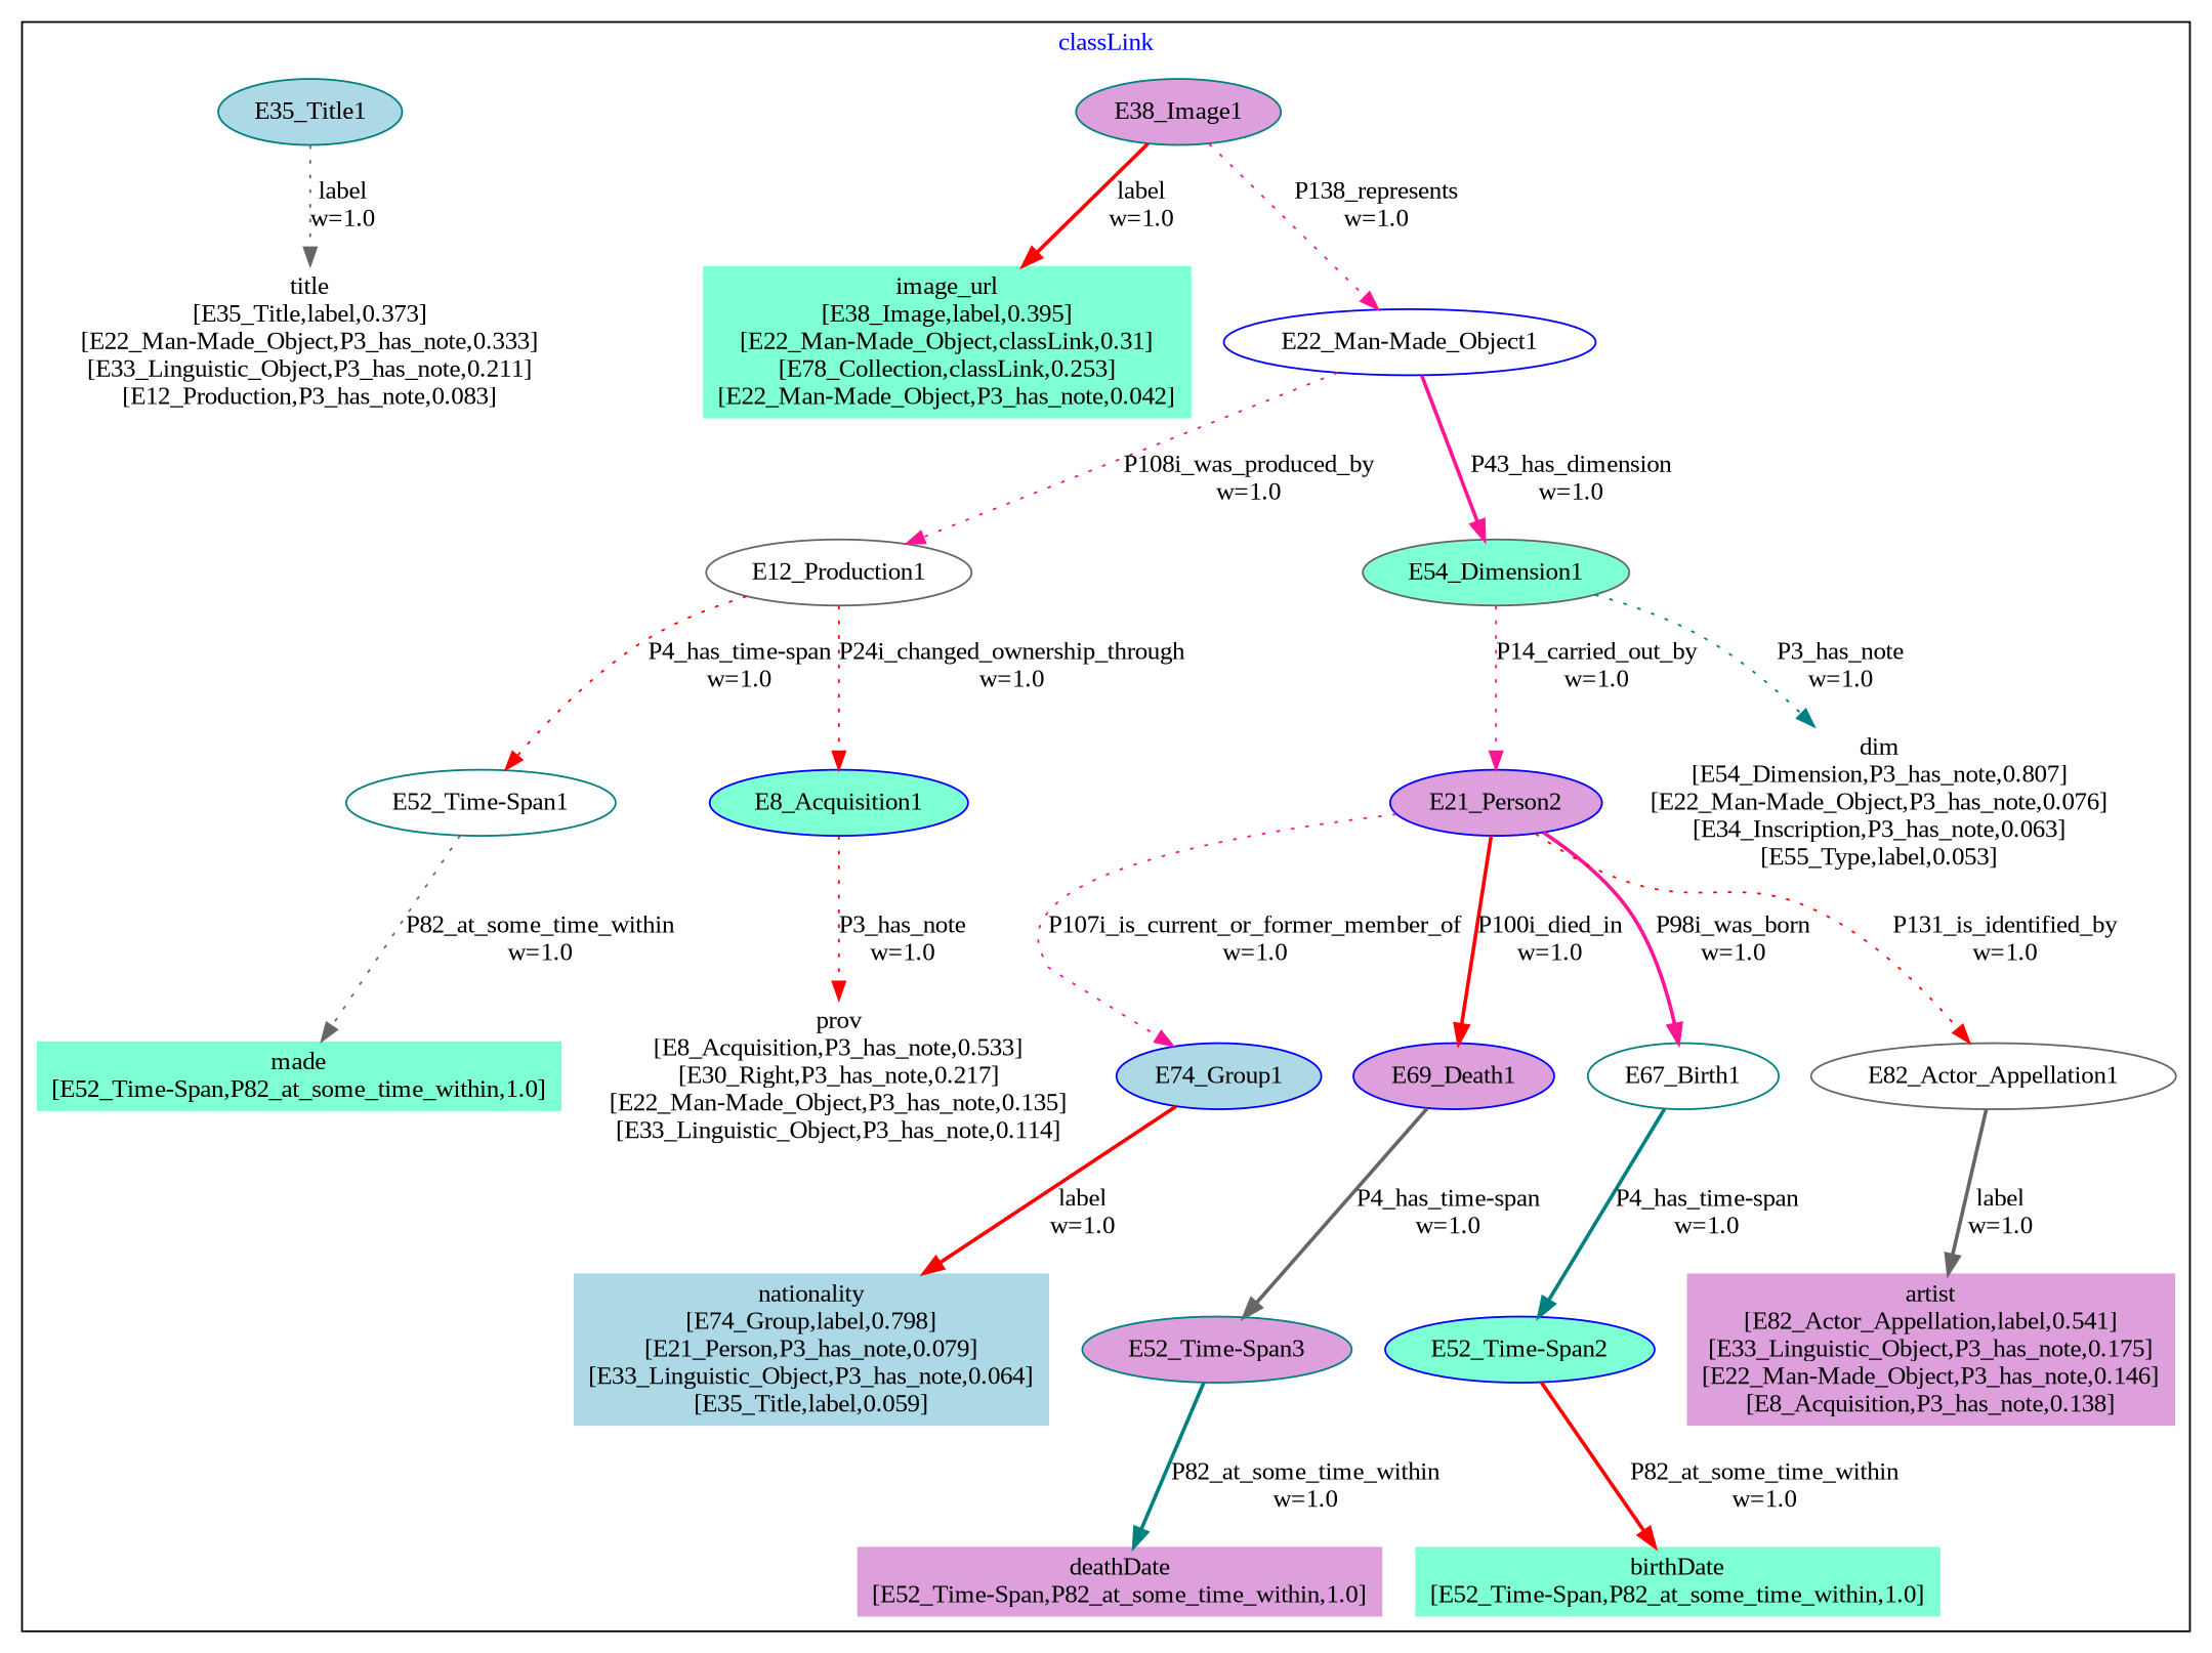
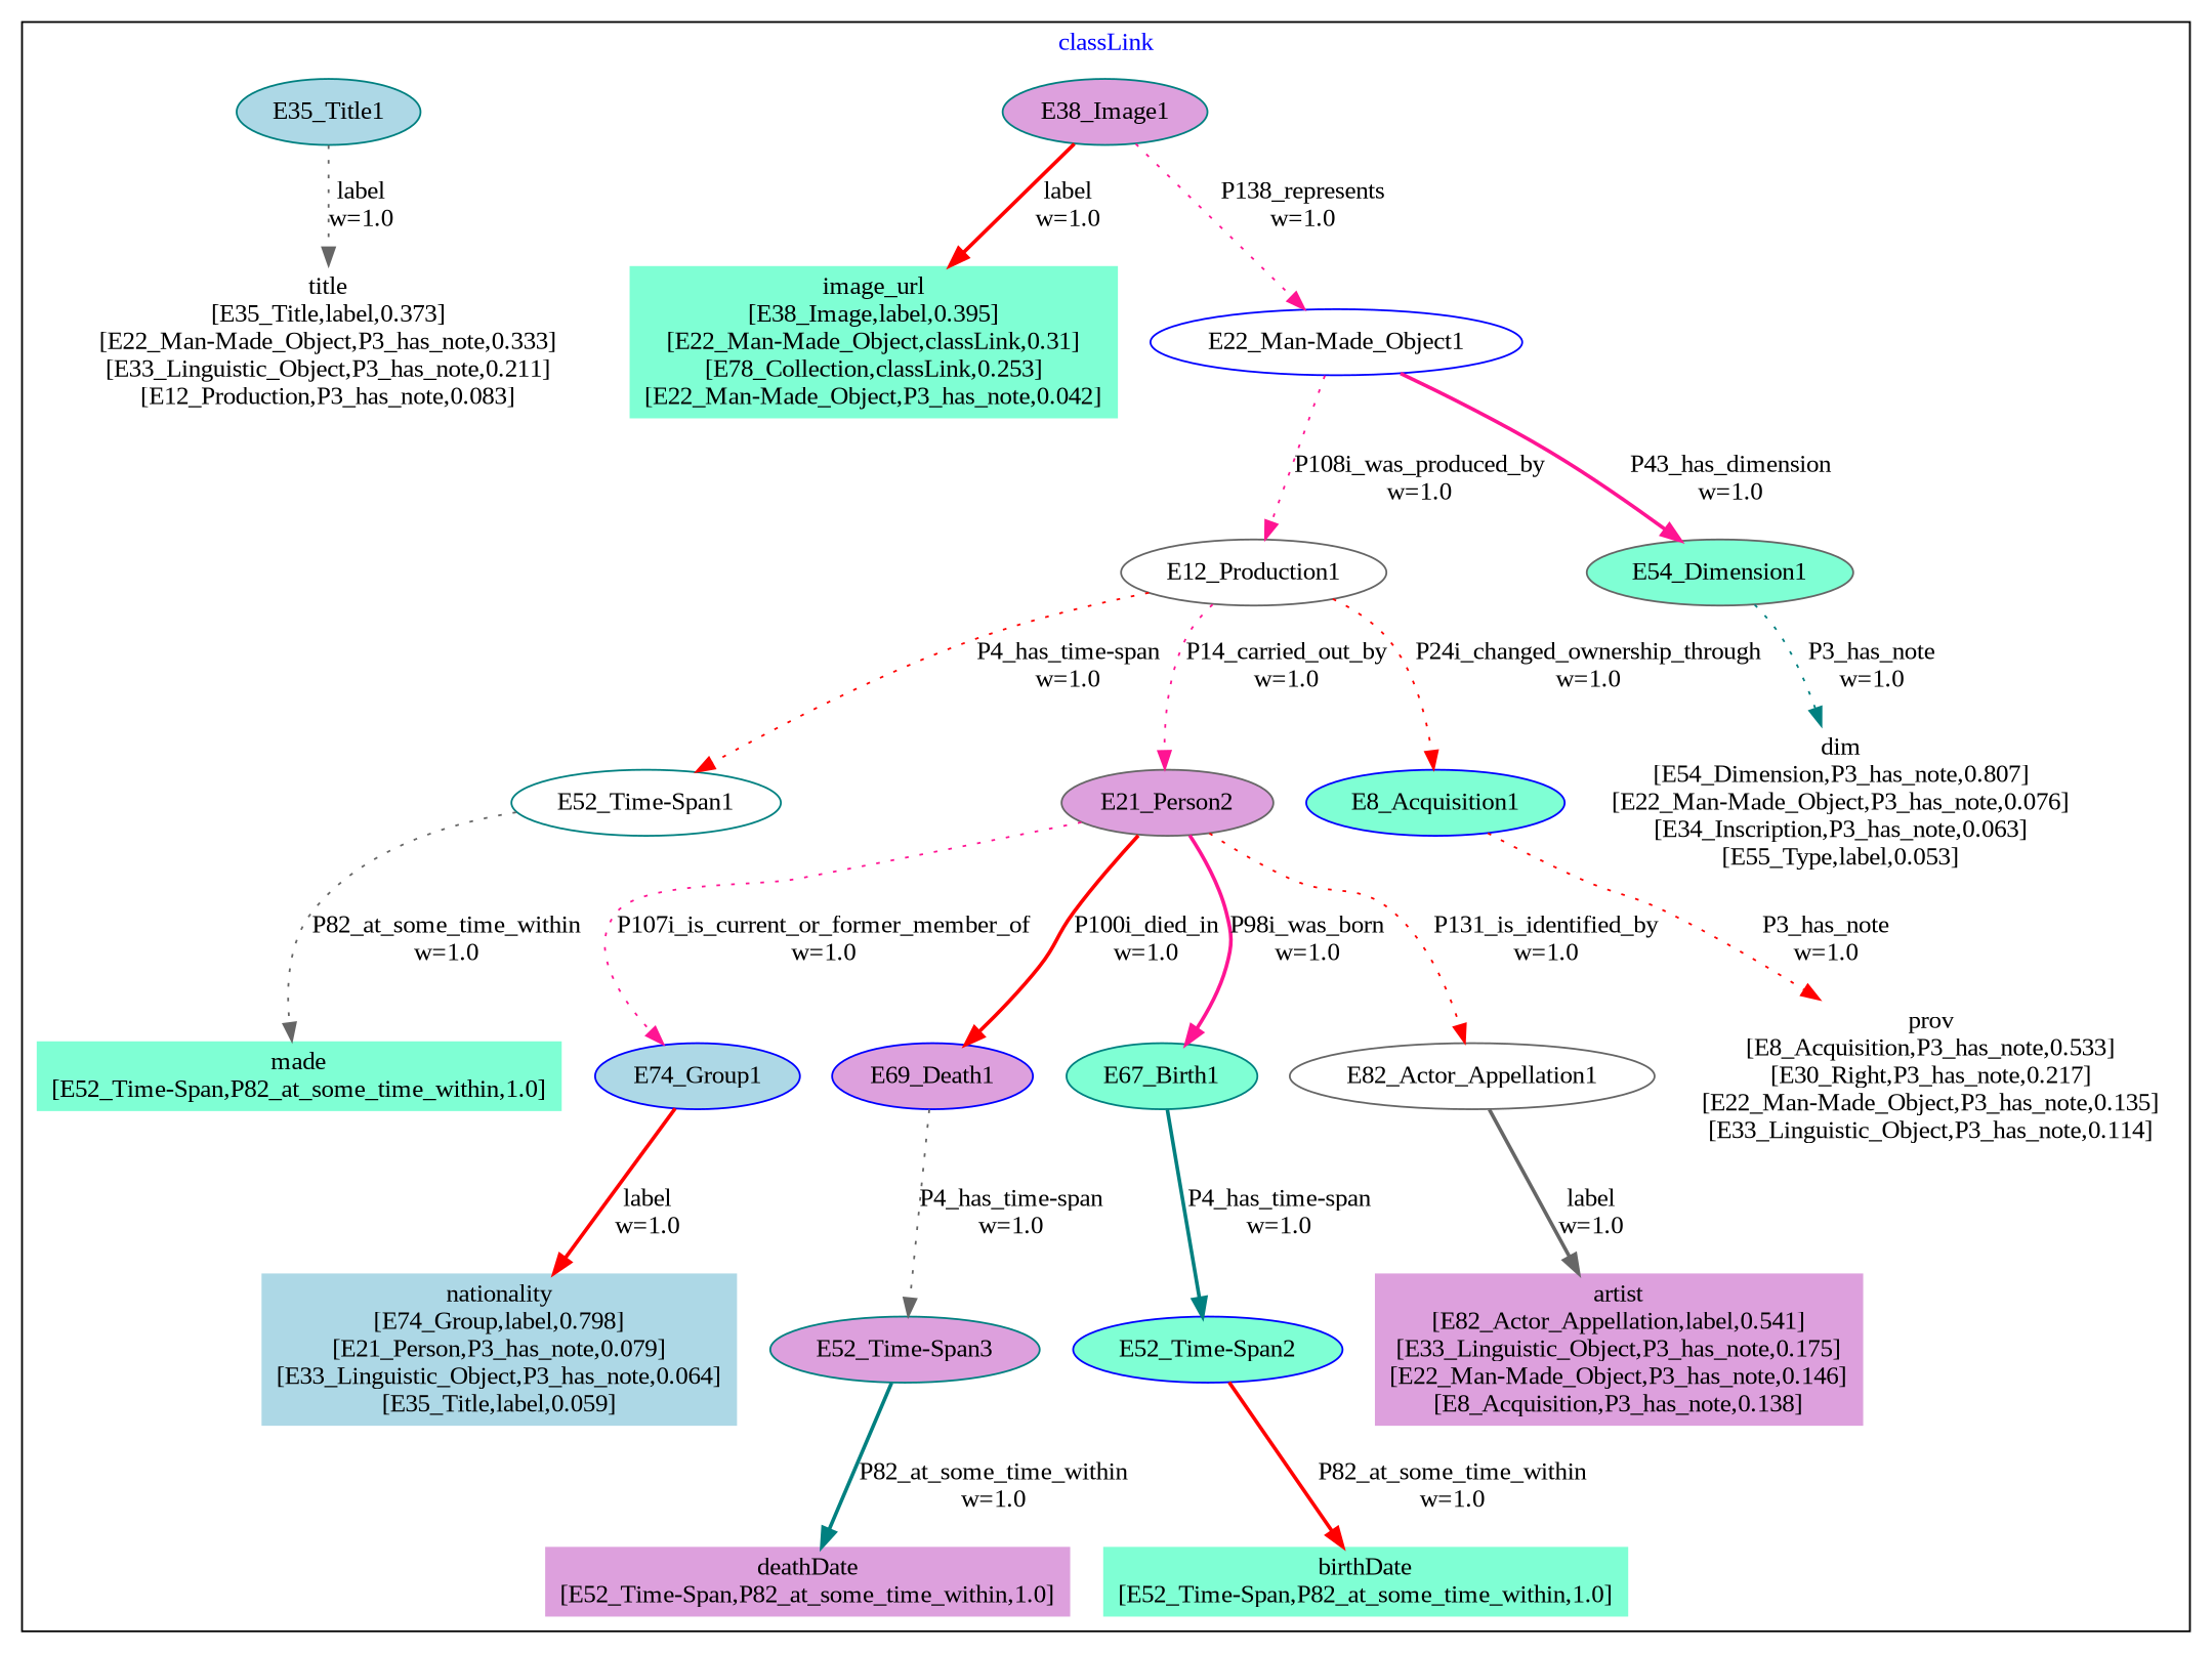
  digraph {
    fontcolor=blue
    fontname="Liberation Serif"
    remincross=true
    node [color=blue fillcolor=white fontname="Liberation Serif" style=filled]
    edge [color=red fontcolor=black fontname="Liberation Serif" style=dotted]
    n1 [color=teal label="E52_Time-Span1"]
    n2 [color=teal fillcolor=aquamarine label="made\n[E52_Time-Span,P82_at_some_time_within,1.0]" shape=plaintext]
    n3 [fillcolor=lightblue label=E74_Group1]
    n4 [color=gray40 fillcolor=lightblue label="nationality\n[E74_Group,label,0.798]\n[E21_Person,P3_has_note,0.079]\n[E33_Linguistic_Object,P3_has_note,0.064]\n[E35_Title,label,0.059]" shape=plaintext]
    n5 [color=gray40 label=E12_Production1]
-   n6 [fillcolor=plum label=E21_Person2]
+   n6 [color=gray40 fillcolor=plum label=E21_Person2]
    n7 [color=teal fillcolor=plum label="E52_Time-Span3"]
    n8 [color=teal fillcolor=plum label="deathDate\n[E52_Time-Span,P82_at_some_time_within,1.0]" shape=plaintext]
    n9 [fillcolor=plum label=E69_Death1]
    n10 [fillcolor=aquamarine label="E52_Time-Span2"]
    n11 [fillcolor=aquamarine label="birthDate\n[E52_Time-Span,P82_at_some_time_within,1.0]" shape=plaintext]
-   n12 [color=teal label=E67_Birth1]
+   n12 [color=teal fillcolor=aquamarine label=E67_Birth1]
    n13 [color=teal fillcolor=plum label=E38_Image1]
    n14 [fillcolor=aquamarine label="image_url\n[E38_Image,label,0.395]\n[E22_Man-Made_Object,classLink,0.31]\n[E78_Collection,classLink,0.253]\n[E22_Man-Made_Object,P3_has_note,0.042]" shape=plaintext]
    n15 [label="E22_Man-Made_Object1"]
    n16 [color=gray40 label=E82_Actor_Appellation1]
    n17 [color=gray40 fillcolor=plum label="artist\n[E82_Actor_Appellation,label,0.541]\n[E33_Linguistic_Object,P3_has_note,0.175]\n[E22_Man-Made_Object,P3_has_note,0.146]\n[E8_Acquisition,P3_has_note,0.138]" shape=plaintext]
    n18 [color=teal fillcolor=lightblue label=E35_Title1]
    n19 [label="title\n[E35_Title,label,0.373]\n[E22_Man-Made_Object,P3_has_note,0.333]\n[E33_Linguistic_Object,P3_has_note,0.211]\n[E12_Production,P3_has_note,0.083]" shape=plaintext]
    n20 [fillcolor=aquamarine label=E8_Acquisition1]
    n21 [label="prov\n[E8_Acquisition,P3_has_note,0.533]\n[E30_Right,P3_has_note,0.217]\n[E22_Man-Made_Object,P3_has_note,0.135]\n[E33_Linguistic_Object,P3_has_note,0.114]" shape=plaintext]
    n22 [color=gray40 fillcolor=aquamarine label=E54_Dimension1]
    n23 [color=teal label="dim\n[E54_Dimension,P3_has_note,0.807]\n[E22_Man-Made_Object,P3_has_note,0.076]\n[E34_Inscription,P3_has_note,0.063]\n[E55_Type,label,0.053]" shape=plaintext]
    subgraph cluster_1 {
      label=classLink
      n1
      n2
      n3
      n4
      n5
      n6
      n7
      n8
      n9
      n10
      n11
      n12
      n13
      n14
      n15
      n16
      n17
      n18
      n19
      n20
      n21
      n22
      n23
    }
    n1 -> n2 [color=gray40 label="P82_at_some_time_within\nw=1.0"]
    n3 -> n4 [label="label\nw=1.0" style=bold]
    n5 -> n1 [label="P4_has_time-span\nw=1.0"]
-   n22 -> n6 [color=deeppink label="P14_carried_out_by\nw=1.0"]
+   n5 -> n6 [color=deeppink label="P14_carried_out_by\nw=1.0"]
    n5 -> n20 [label="P24i_changed_ownership_through\nw=1.0"]
    n6 -> n3 [color=deeppink label="P107i_is_current_or_former_member_of\nw=1.0"]
    n6 -> n9 [label="P100i_died_in\nw=1.0" style=bold]
    n6 -> n12 [color=deeppink label="P98i_was_born\nw=1.0" style=bold]
    n6 -> n16 [label="P131_is_identified_by\nw=1.0"]
    n7 -> n8 [color=teal label="P82_at_some_time_within\nw=1.0" style=bold]
-   n9 -> n7 [color=gray40 label="P4_has_time-span\nw=1.0" style=bold]
+   n9 -> n7 [color=gray40 label="P4_has_time-span\nw=1.0"]
    n10 -> n11 [label="P82_at_some_time_within\nw=1.0" style=bold]
    n12 -> n10 [color=teal label="P4_has_time-span\nw=1.0" style=bold]
    n13 -> n14 [label="label\nw=1.0" style=bold]
    n13 -> n15 [color=deeppink label="P138_represents\nw=1.0"]
    n15 -> n5 [color=deeppink label="P108i_was_produced_by\nw=1.0"]
    n15 -> n22 [color=deeppink label="P43_has_dimension\nw=1.0" style=bold]
    n16 -> n17 [color=gray40 label="label\nw=1.0" style=bold]
    n18 -> n19 [color=gray40 label="label\nw=1.0"]
    n20 -> n21 [label="P3_has_note\nw=1.0"]
    n22 -> n23 [color=teal label="P3_has_note\nw=1.0"]
  }
